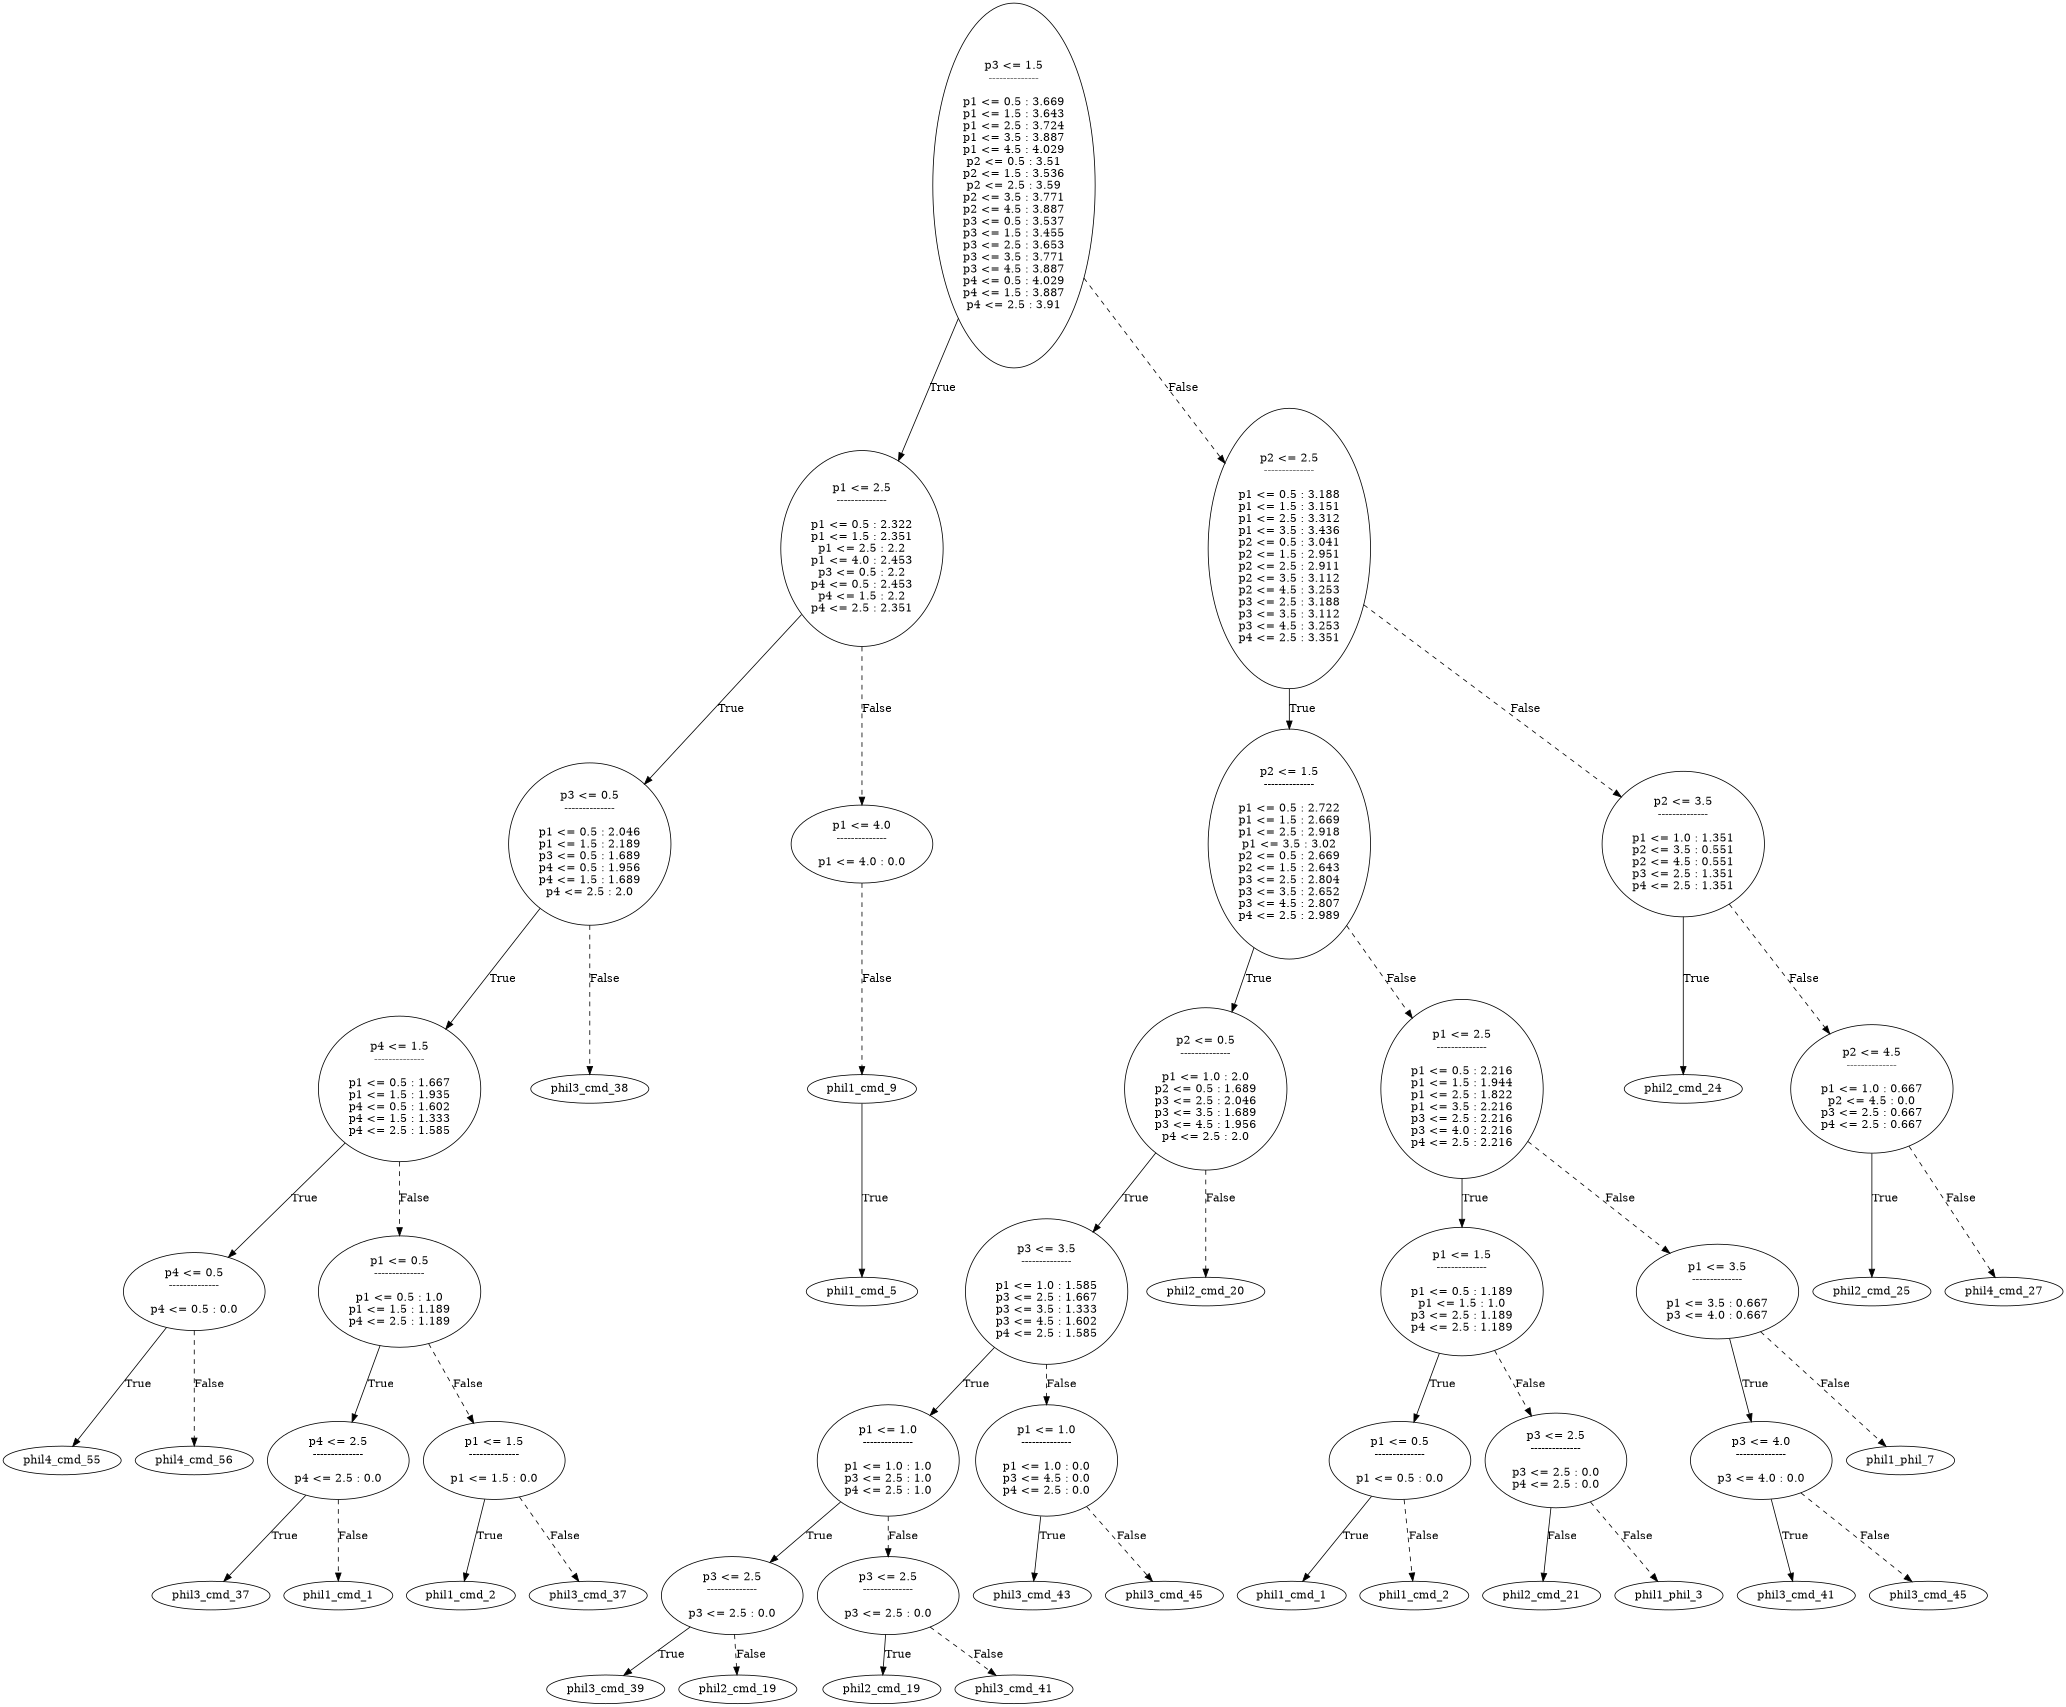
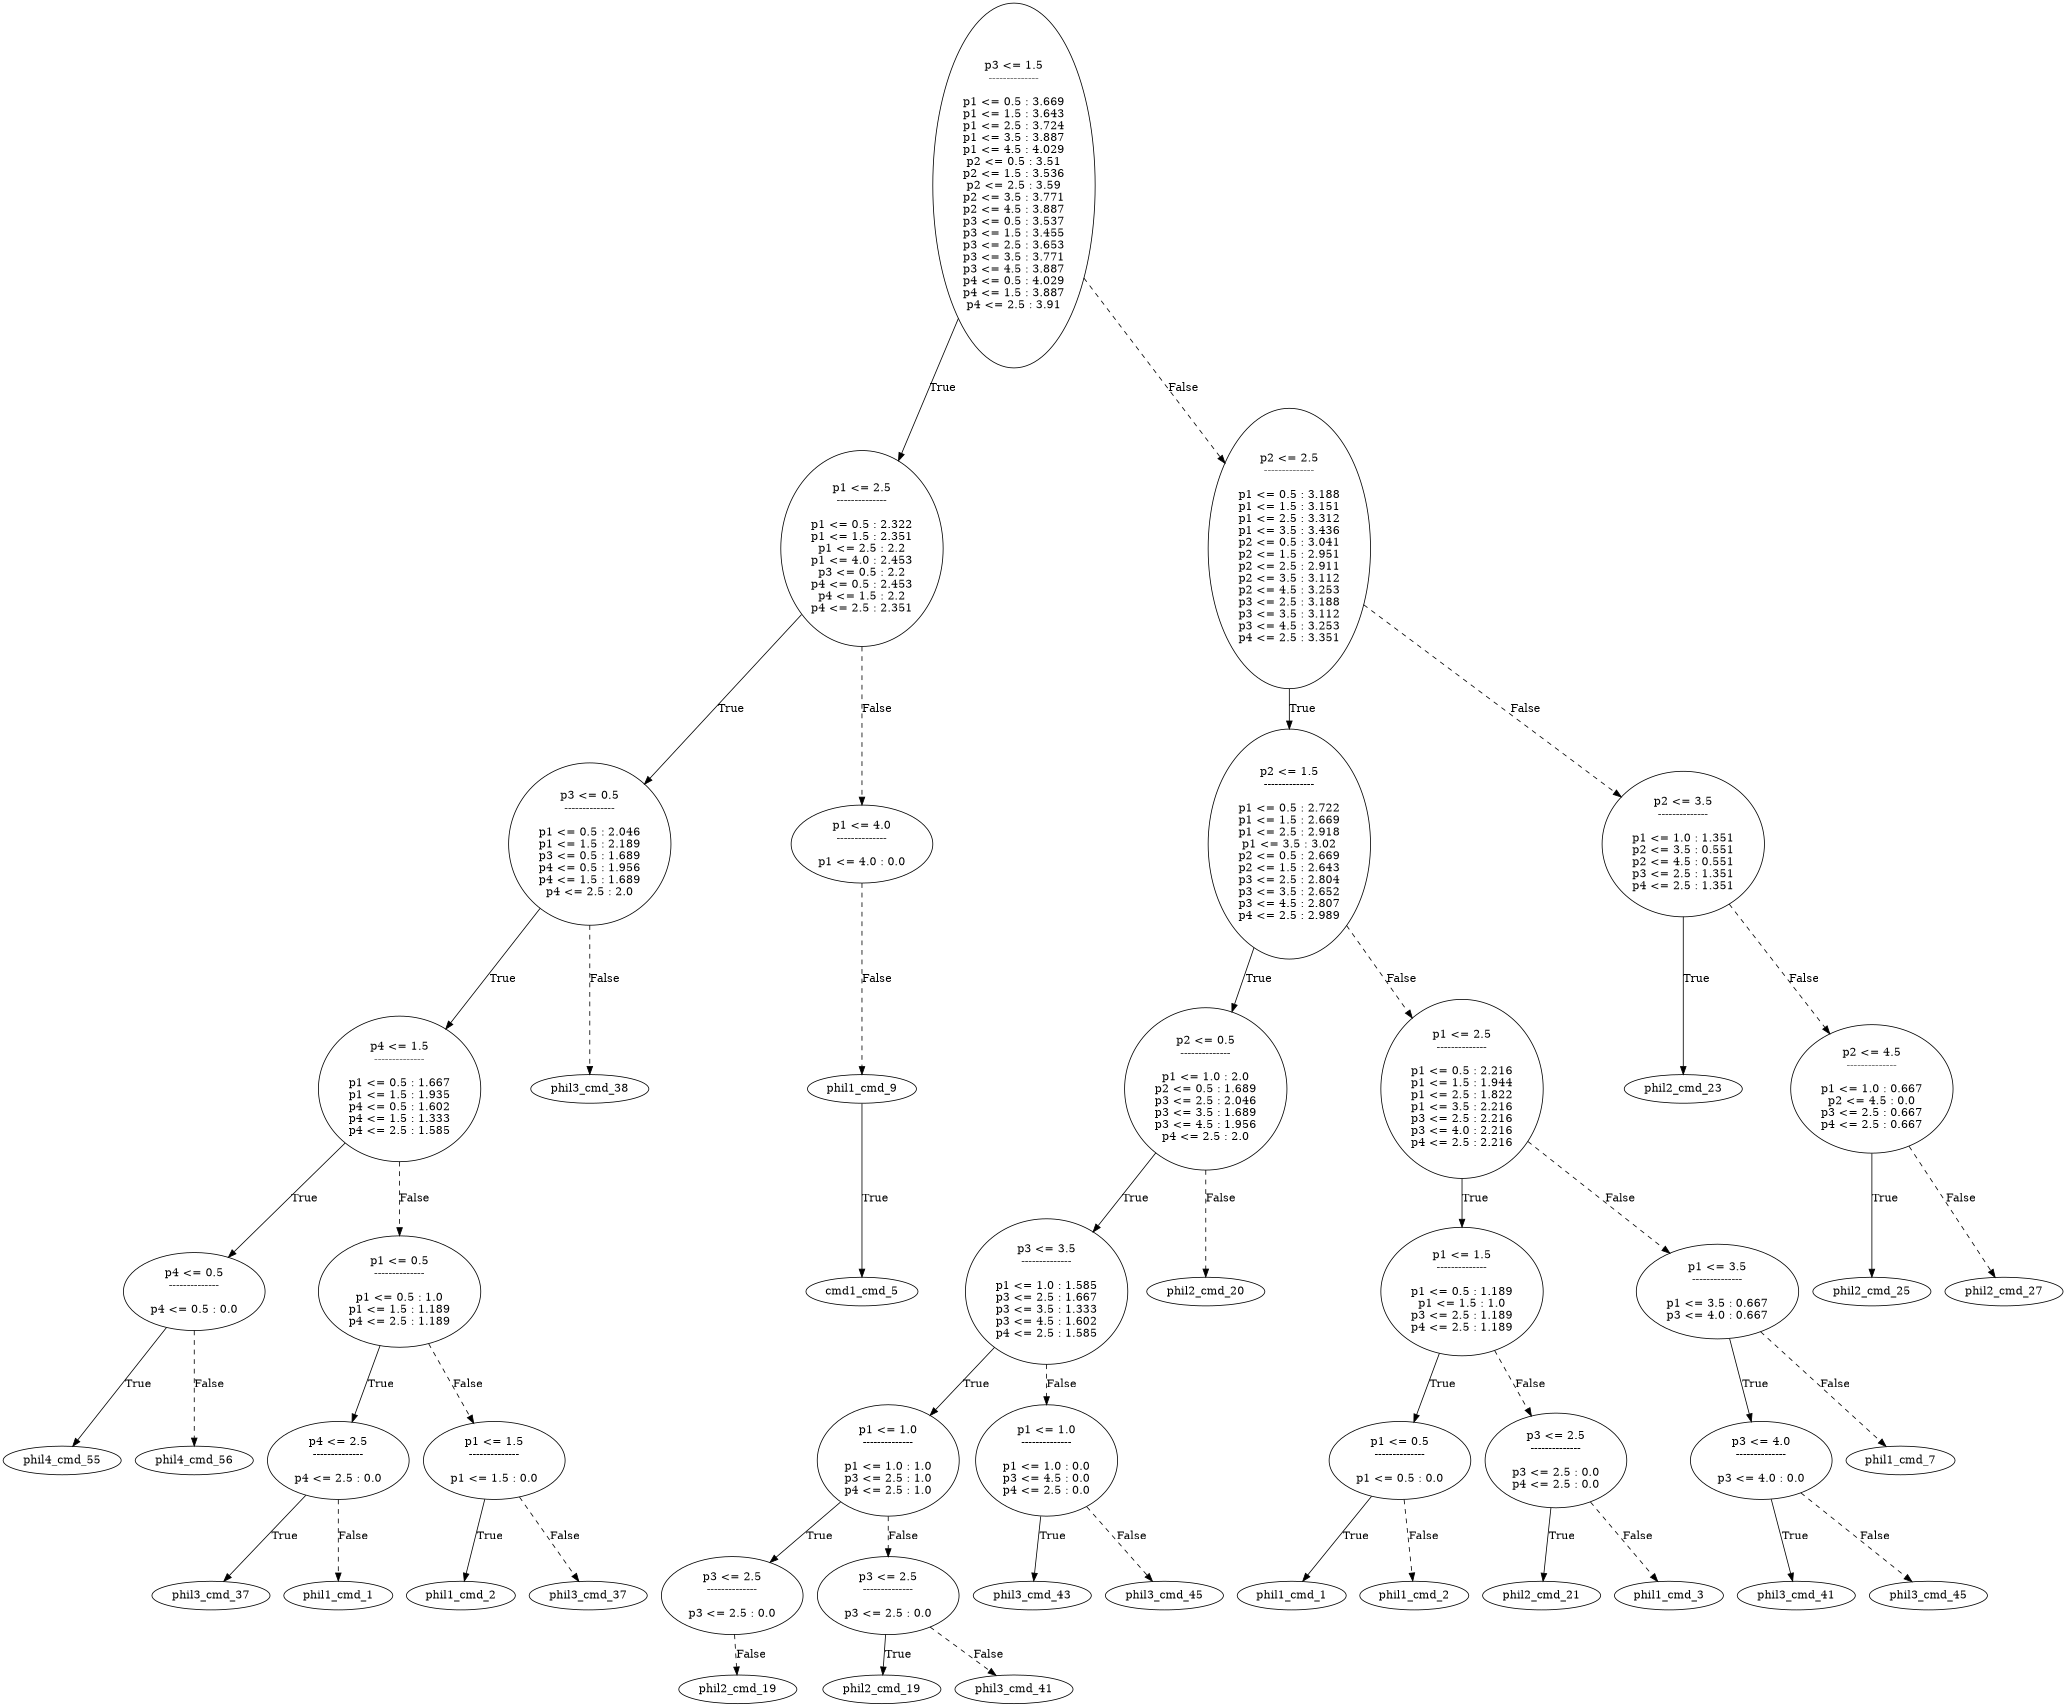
  digraph {
    n1 [label="p3 <= 1.5\n--------------\n\np1 <= 0.5 : 3.669\np1 <= 1.5 : 3.643\np1 <= 2.5 : 3.724\np1 <= 3.5 : 3.887\np1 <= 4.5 : 4.029\np2 <= 0.5 : 3.51\np2 <= 1.5 : 3.536\np2 <= 2.5 : 3.59\np2 <= 3.5 : 3.771\np2 <= 4.5 : 3.887\np3 <= 0.5 : 3.537\np3 <= 1.5 : 3.455\np3 <= 2.5 : 3.653\np3 <= 3.5 : 3.771\np3 <= 4.5 : 3.887\np4 <= 0.5 : 4.029\np4 <= 1.5 : 3.887\np4 <= 2.5 : 3.91"]
    n2 [label="p1 <= 2.5\n--------------\n\np1 <= 0.5 : 2.322\np1 <= 1.5 : 2.351\np1 <= 2.5 : 2.2\np1 <= 4.0 : 2.453\np3 <= 0.5 : 2.2\np4 <= 0.5 : 2.453\np4 <= 1.5 : 2.2\np4 <= 2.5 : 2.351"]
    n3 [label="p2 <= 2.5\n--------------\n\np1 <= 0.5 : 3.188\np1 <= 1.5 : 3.151\np1 <= 2.5 : 3.312\np1 <= 3.5 : 3.436\np2 <= 0.5 : 3.041\np2 <= 1.5 : 2.951\np2 <= 2.5 : 2.911\np2 <= 3.5 : 3.112\np2 <= 4.5 : 3.253\np3 <= 2.5 : 3.188\np3 <= 3.5 : 3.112\np3 <= 4.5 : 3.253\np4 <= 2.5 : 3.351"]
    n4 [label="p3 <= 0.5\n--------------\n\np1 <= 0.5 : 2.046\np1 <= 1.5 : 2.189\np3 <= 0.5 : 1.689\np4 <= 0.5 : 1.956\np4 <= 1.5 : 1.689\np4 <= 2.5 : 2.0"]
    n5 [label="p1 <= 4.0\n--------------\n\np1 <= 4.0 : 0.0"]
    n6 [label="p2 <= 1.5\n--------------\n\np1 <= 0.5 : 2.722\np1 <= 1.5 : 2.669\np1 <= 2.5 : 2.918\np1 <= 3.5 : 3.02\np2 <= 0.5 : 2.669\np2 <= 1.5 : 2.643\np3 <= 2.5 : 2.804\np3 <= 3.5 : 2.652\np3 <= 4.5 : 2.807\np4 <= 2.5 : 2.989"]
    n7 [label="p2 <= 3.5\n--------------\n\np1 <= 1.0 : 1.351\np2 <= 3.5 : 0.551\np2 <= 4.5 : 0.551\np3 <= 2.5 : 1.351\np4 <= 2.5 : 1.351"]
    n8 [label="p4 <= 1.5\n--------------\n\np1 <= 0.5 : 1.667\np1 <= 1.5 : 1.935\np4 <= 0.5 : 1.602\np4 <= 1.5 : 1.333\np4 <= 2.5 : 1.585"]
    n9 [label=phil3_cmd_38]
    n10 [label=phil1_cmd_9]
    n11 [label="p4 <= 0.5\n--------------\n\np4 <= 0.5 : 0.0"]
    n12 [label="p1 <= 0.5\n--------------\n\np1 <= 0.5 : 1.0\np1 <= 1.5 : 1.189\np4 <= 2.5 : 1.189"]
    n13 [label=phil4_cmd_55]
    n14 [label=phil4_cmd_56]
    n15 [label="p4 <= 2.5\n--------------\n\np4 <= 2.5 : 0.0"]
    n16 [label="p1 <= 1.5\n--------------\n\np1 <= 1.5 : 0.0"]
    n17 [label=phil3_cmd_37]
    n18 [label=phil1_cmd_1]
    n19 [label=phil1_cmd_2]
    n20 [label=phil3_cmd_37]
-   n21 [label=phil1_cmd_5]
+   n21 [label=cmd1_cmd_5]
    n22 [label="p2 <= 0.5\n--------------\n\np1 <= 1.0 : 2.0\np2 <= 0.5 : 1.689\np3 <= 2.5 : 2.046\np3 <= 3.5 : 1.689\np3 <= 4.5 : 1.956\np4 <= 2.5 : 2.0"]
    n23 [label="p1 <= 2.5\n--------------\n\np1 <= 0.5 : 2.216\np1 <= 1.5 : 1.944\np1 <= 2.5 : 1.822\np1 <= 3.5 : 2.216\np3 <= 2.5 : 2.216\np3 <= 4.0 : 2.216\np4 <= 2.5 : 2.216"]
-   n24 [label=phil2_cmd_24]
+   n24 [label=phil2_cmd_23]
    n25 [label="p2 <= 4.5\n--------------\n\np1 <= 1.0 : 0.667\np2 <= 4.5 : 0.0\np3 <= 2.5 : 0.667\np4 <= 2.5 : 0.667"]
    n26 [label="p3 <= 3.5\n--------------\n\np1 <= 1.0 : 1.585\np3 <= 2.5 : 1.667\np3 <= 3.5 : 1.333\np3 <= 4.5 : 1.602\np4 <= 2.5 : 1.585"]
    n27 [label=phil2_cmd_20]
    n28 [label="p1 <= 1.5\n--------------\n\np1 <= 0.5 : 1.189\np1 <= 1.5 : 1.0\np3 <= 2.5 : 1.189\np4 <= 2.5 : 1.189"]
    n29 [label="p1 <= 3.5\n--------------\n\np1 <= 3.5 : 0.667\np3 <= 4.0 : 0.667"]
    n30 [label="p1 <= 1.0\n--------------\n\np1 <= 1.0 : 1.0\np3 <= 2.5 : 1.0\np4 <= 2.5 : 1.0"]
    n31 [label="p1 <= 1.0\n--------------\n\np1 <= 1.0 : 0.0\np3 <= 4.5 : 0.0\np4 <= 2.5 : 0.0"]
    n32 [label="p3 <= 2.5\n--------------\n\np3 <= 2.5 : 0.0"]
    n33 [label="p3 <= 2.5\n--------------\n\np3 <= 2.5 : 0.0"]
    n34 [label=phil3_cmd_43]
    n35 [label=phil3_cmd_45]
-   n36 [label=phil3_cmd_39]
    n37 [label=phil2_cmd_19]
    n38 [label=phil2_cmd_19]
    n39 [label=phil3_cmd_41]
    n40 [label="p1 <= 0.5\n--------------\n\np1 <= 0.5 : 0.0"]
    n41 [label="p3 <= 2.5\n--------------\n\np3 <= 2.5 : 0.0\np4 <= 2.5 : 0.0"]
    n42 [label="p3 <= 4.0\n--------------\n\np3 <= 4.0 : 0.0"]
-   n43 [label=phil1_phil_7]
+   n43 [label=phil1_cmd_7]
    n44 [label=phil1_cmd_1]
    n45 [label=phil1_cmd_2]
    n46 [label=phil2_cmd_21]
-   n47 [label=phil1_phil_3]
+   n47 [label=phil1_cmd_3]
    n48 [label=phil3_cmd_41]
    n49 [label=phil3_cmd_45]
    n50 [label=phil2_cmd_25]
-   n51 [label=phil4_cmd_27]
+   n51 [label=phil2_cmd_27]
    n1 -> n2 [label=True]
    n1 -> n3 [label=False style=dashed]
    n2 -> n4 [label=True]
    n2 -> n5 [label=False style=dashed]
    n3 -> n6 [label=True]
    n3 -> n7 [label=False style=dashed]
    n4 -> n8 [label=True]
    n4 -> n9 [label=False style=dashed]
    n5 -> n10 [label=False style=dashed]
    n6 -> n22 [label=True]
    n6 -> n23 [label=False style=dashed]
    n7 -> n24 [label=True]
    n7 -> n25 [label=False style=dashed]
    n8 -> n11 [label=True]
    n8 -> n12 [label=False style=dashed]
    n10 -> n21 [label=True]
    n11 -> n13 [label=True]
    n11 -> n14 [label=False style=dashed]
    n12 -> n15 [label=True]
    n12 -> n16 [label=False style=dashed]
    n15 -> n17 [label=True]
    n15 -> n18 [label=False style=dashed]
    n16 -> n19 [label=True]
    n16 -> n20 [label=False style=dashed]
    n22 -> n26 [label=True]
    n22 -> n27 [label=False style=dashed]
    n23 -> n28 [label=True]
    n23 -> n29 [label=False style=dashed]
    n25 -> n50 [label=True]
    n25 -> n51 [label=False style=dashed]
    n26 -> n30 [label=True]
    n26 -> n31 [label=False style=dashed]
    n28 -> n40 [label=True]
    n28 -> n41 [label=False style=dashed]
    n29 -> n42 [label=True]
    n29 -> n43 [label=False style=dashed]
    n30 -> n32 [label=True]
    n30 -> n33 [label=False style=dashed]
    n31 -> n34 [label=True]
    n31 -> n35 [label=False style=dashed]
-   n32 -> n36 [label=True]
    n32 -> n37 [label=False style=dashed]
    n33 -> n38 [label=True]
    n33 -> n39 [label=False style=dashed]
    n40 -> n44 [label=True]
    n40 -> n45 [label=False style=dashed]
-   n41 -> n46 [label=False]
+   n41 -> n46 [label=True]
    n41 -> n47 [label=False style=dashed]
    n42 -> n48 [label=True]
    n42 -> n49 [label=False style=dashed]
  }
